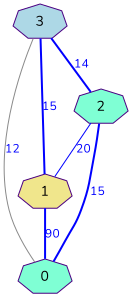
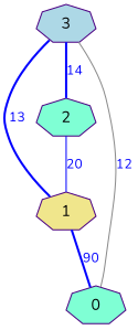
  graph {
    fontname=Nunito
    node [color=indigo fillcolor=aquamarine fontname=Nunito fontsize=14 shape=septagon style=filled]
    edge [color=blue fontcolor=blue fontname=Nunito fontsize=12 penwidth=2.0]
    1 [fillcolor=khaki]
    0
    2
    3 [fillcolor=lightblue]
    1 -- 0 [label=90]
    2 -- 1 [label=20 penwidth=""]
-   2 -- 0 [label=15]
-   3 -- 1 [label=15]
+   3 -- 1 [label=13]
    3 -- 0 [color=gray54 label=12 penwidth=""]
    3 -- 2 [label=14]
  }
